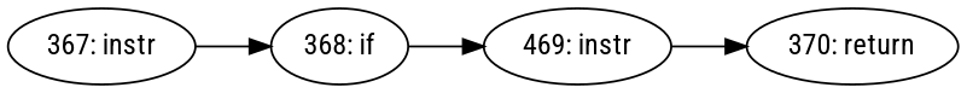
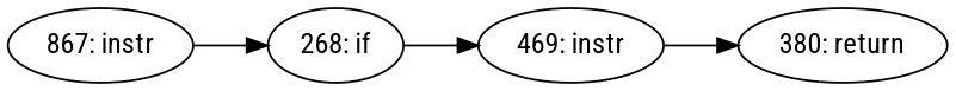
  digraph {
    fontname="Roboto Condensed"
    rankdir=LR
    node [fontname="Roboto Condensed"]
    edge [fontname="Roboto Condensed"]
-   n1 [label="367: instr"]
-   n2 [label="368: if"]
+   n1 [label="867: instr"]
+   n2 [label="268: if"]
    n3 [label="469: instr"]
-   n4 [label="370: return"]
+   n4 [label="380: return"]
    n1 -> n2
    n2 -> n3
    n3 -> n4
  }
